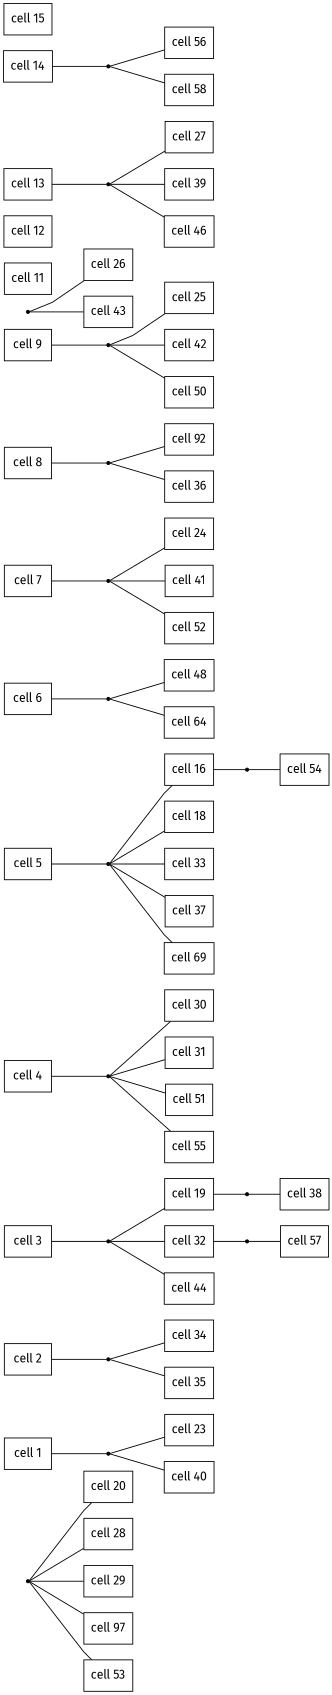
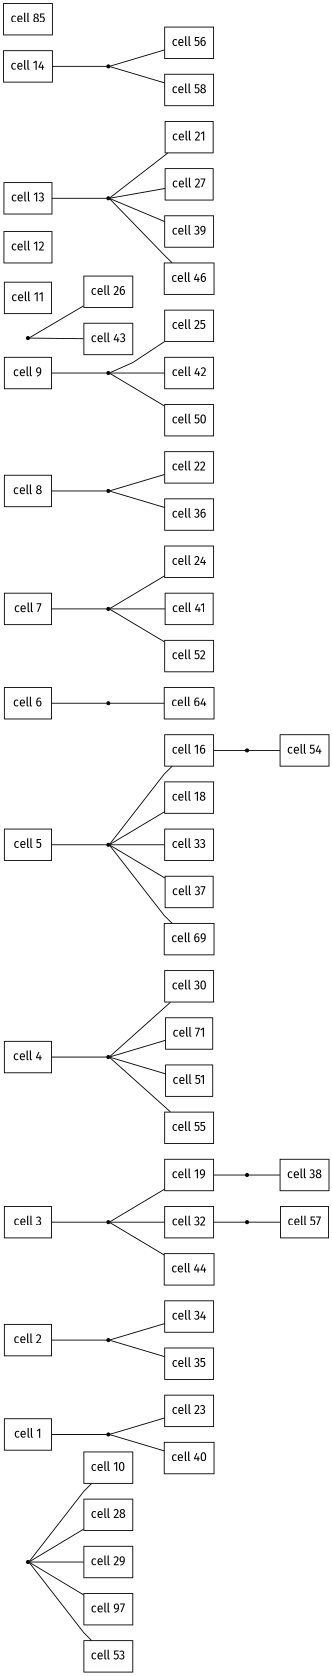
  graph {
    fontname="Fira Sans"
    rankdir=LR
    splines=polyline
    node [fontname="Fira Sans" shape=box]
    edge [fontname="Fira Sans"]
    "cell 0A" [shape=point]
-   "cell 20"
+   "cell 20" [label="cell 10"]
    "cell 28"
    "cell 29"
    n5 [label="cell 97"]
    "cell 53"
    "cell 1A" [shape=point]
    "cell 1"
    "cell 23"
    "cell 40"
    "cell 2A" [shape=point]
    "cell 2"
    "cell 34"
    "cell 35"
    "cell 3A" [shape=point]
    "cell 3"
    "cell 19"
    "cell 32"
    "cell 44"
    "cell 4A" [shape=point]
    "cell 4"
    "cell 30"
-   "cell 31"
+   "cell 31" [label="cell 71"]
    "cell 51"
    "cell 55"
    "cell 5A" [shape=point]
    "cell 5"
    "cell 16"
    "cell 18"
    "cell 33"
    "cell 37"
    n32 [label="cell 69"]
    "cell 6A" [shape=point]
    "cell 6"
-   "cell 48"
    n36 [label="cell 64"]
    "cell 7A" [shape=point]
    "cell 7"
    "cell 24"
    "cell 41"
    "cell 52"
    "cell 8A" [shape=point]
    "cell 8"
-   "cell 22" [label="cell 92"]
+   "cell 22"
    "cell 36"
    "cell 9A" [shape=point]
    "cell 9"
    "cell 25"
    "cell 42"
    "cell 50"
    "cell 10A" [shape=point]
    "cell 26"
    "cell 43"
    "cell 11"
    "cell 12"
    "cell 13A" [shape=point]
    "cell 13"
+   "cell 21"
    "cell 27"
    "cell 39"
    "cell 46"
    "cell 14A" [shape=point]
    "cell 14"
    "cell 56"
    "cell 58"
-   "cell 15"
+   "cell 15" [label="cell 85"]
    "cell 16A" [shape=point]
    "cell 54"
    "cell 19A" [shape=point]
    "cell 38"
    "cell 32A" [shape=point]
    "cell 57"
    "cell 0A" -- "cell 20"
    "cell 0A" -- "cell 28"
    "cell 0A" -- "cell 29"
    "cell 0A" -- n5
    "cell 0A" -- "cell 53"
    "cell 1A" -- "cell 23"
    "cell 1A" -- "cell 40"
    "cell 1" -- "cell 1A"
    "cell 2A" -- "cell 34"
    "cell 2A" -- "cell 35"
    "cell 2" -- "cell 2A"
    "cell 3A" -- "cell 19"
    "cell 3A" -- "cell 32"
    "cell 3A" -- "cell 44"
    "cell 3" -- "cell 3A"
    "cell 19" -- "cell 19A"
    "cell 32" -- "cell 32A"
    "cell 4A" -- "cell 30"
    "cell 4A" -- "cell 31"
    "cell 4A" -- "cell 51"
    "cell 4A" -- "cell 55"
    "cell 4" -- "cell 4A"
    "cell 5A" -- "cell 16"
    "cell 5A" -- "cell 18"
    "cell 5A" -- "cell 33"
    "cell 5A" -- "cell 37"
    "cell 5A" -- n32
    "cell 5" -- "cell 5A"
    "cell 16" -- "cell 16A"
-   "cell 6A" -- "cell 48"
    "cell 6A" -- n36
    "cell 6" -- "cell 6A"
    "cell 7A" -- "cell 24"
    "cell 7A" -- "cell 41"
    "cell 7A" -- "cell 52"
    "cell 7" -- "cell 7A"
    "cell 8A" -- "cell 22"
    "cell 8A" -- "cell 36"
    "cell 8" -- "cell 8A"
    "cell 9A" -- "cell 25"
    "cell 9A" -- "cell 42"
    "cell 9A" -- "cell 50"
    "cell 9" -- "cell 9A"
    "cell 10A" -- "cell 26"
    "cell 10A" -- "cell 43"
+   "cell 13A" -- "cell 21"
    "cell 13A" -- "cell 27"
    "cell 13A" -- "cell 39"
    "cell 13A" -- "cell 46"
    "cell 13" -- "cell 13A"
    "cell 14A" -- "cell 56"
    "cell 14A" -- "cell 58"
    "cell 14" -- "cell 14A"
    "cell 16A" -- "cell 54"
    "cell 19A" -- "cell 38"
    "cell 32A" -- "cell 57"
  }
